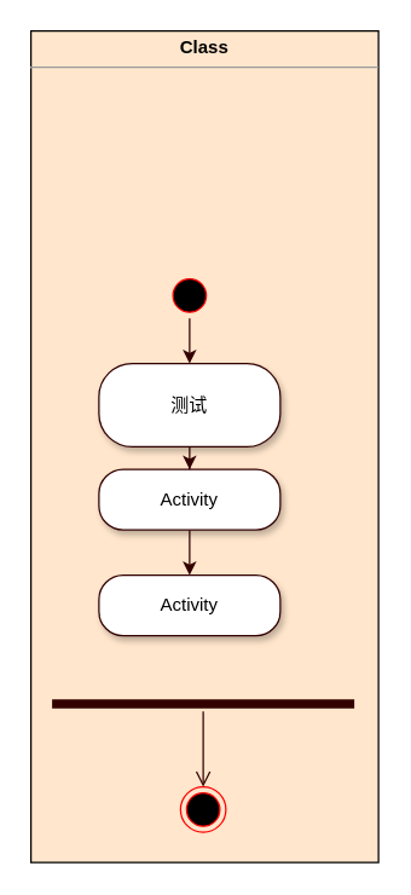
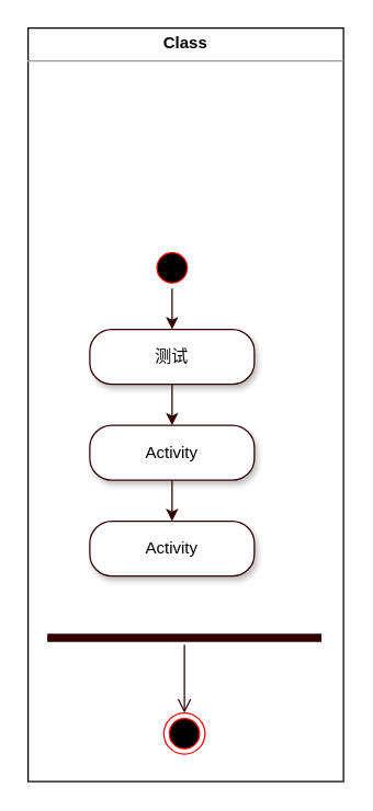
  <mxCell id="0" />
  <mxCell id="1" parent="0" />
- <mxCell id="2" value="&lt;p style=&quot;margin:0px;margin-top:4px;text-align:center;&quot;&gt;&lt;b&gt;Class&lt;/b&gt;&lt;/p&gt;&lt;hr size=&quot;1&quot;/&gt;&lt;div style=&quot;height:2px;&quot;&gt;&lt;/div&gt;" style="verticalAlign=top;align=left;overflow=fill;fontSize=12;fontFamily=Helvetica;html=1;fillColor=#ffe6cc;" vertex="1" parent="1"><mxGeometry x="20" y="20" width="230" height="550" as="geometry" /></mxCell>
+ <mxCell id="2" value="&lt;p style=&quot;margin:0px;margin-top:4px;text-align:center;&quot;&gt;&lt;b&gt;Class&lt;/b&gt;&lt;/p&gt;&lt;hr size=&quot;1&quot;/&gt;&lt;div style=&quot;height:2px;&quot;&gt;&lt;/div&gt;" style="verticalAlign=top;align=left;overflow=fill;fontSize=12;fontFamily=Helvetica;html=1;" vertex="1" parent="1"><mxGeometry x="20" y="20" width="230" height="550" as="geometry" /></mxCell>
  <mxCell id="3" value="" style="ellipse;html=1;shape=endState;fillColor=#000000;strokeColor=#ff0000;" vertex="1" parent="1"><mxGeometry x="119" y="520" width="30" height="30" as="geometry" /></mxCell>
  <mxCell id="4" style="edgeStyle=orthogonalEdgeStyle;rounded=0;orthogonalLoop=1;jettySize=auto;html=1;exitX=0.5;exitY=1;exitDx=0;exitDy=0;strokeColor=#330000;" edge="1" parent="1" source="5" target="7"><mxGeometry relative="1" as="geometry" /></mxCell>
  <mxCell id="5" value="" style="ellipse;html=1;shape=startState;fillColor=#000000;strokeColor=#ff0000;" vertex="1" parent="1"><mxGeometry x="110" y="180" width="30" height="30" as="geometry" /></mxCell>
  <mxCell id="6" style="edgeStyle=orthogonalEdgeStyle;rounded=0;orthogonalLoop=1;jettySize=auto;html=1;exitX=0.5;exitY=1;exitDx=0;exitDy=0;strokeColor=#330000;" edge="1" parent="1" source="7" target="11"><mxGeometry relative="1" as="geometry" /></mxCell>
- <mxCell id="7" value="测试" style="rounded=1;whiteSpace=wrap;html=1;arcSize=40;fontColor=#000000;fillColor=#FFFFFF;strokeColor=#330000;shadow=1;" vertex="1" parent="1"><mxGeometry x="65" y="240" width="120" height="55" as="geometry" /></mxCell>
+ <mxCell id="7" value="测试" style="rounded=1;whiteSpace=wrap;html=1;arcSize=40;fontColor=#000000;fillColor=#FFFFFF;strokeColor=#330000;shadow=1;" vertex="1" parent="1"><mxGeometry x="65" y="240" width="120" height="40" as="geometry" /></mxCell>
  <mxCell id="8" value="" style="shape=line;html=1;strokeWidth=6;strokeColor=#330000;" vertex="1" parent="1"><mxGeometry x="34" y="460" width="200" height="10" as="geometry" /></mxCell>
  <mxCell id="9" value="" style="edgeStyle=orthogonalEdgeStyle;html=1;verticalAlign=bottom;endArrow=open;endSize=8;strokeColor=#330000;rounded=0;entryX=0.5;entryY=0;entryDx=0;entryDy=0;" edge="1" source="8" parent="1" target="3"><mxGeometry relative="1" as="geometry"><mxPoint x="-20" y="520" as="targetPoint" /></mxGeometry></mxCell>
  <mxCell id="10" style="edgeStyle=orthogonalEdgeStyle;rounded=0;orthogonalLoop=1;jettySize=auto;html=1;exitX=0.5;exitY=1;exitDx=0;exitDy=0;strokeColor=#330000;" edge="1" parent="1" source="11" target="12"><mxGeometry relative="1" as="geometry" /></mxCell>
  <mxCell id="11" value="Activity" style="rounded=1;whiteSpace=wrap;html=1;arcSize=40;fontColor=#000000;fillColor=#FFFFFF;strokeColor=#330000;shadow=1;" vertex="1" parent="1"><mxGeometry x="65" y="310" width="120" height="40" as="geometry" /></mxCell>
  <mxCell id="12" value="Activity" style="rounded=1;whiteSpace=wrap;html=1;arcSize=40;fontColor=#000000;fillColor=#FFFFFF;strokeColor=#330000;shadow=1;" vertex="1" parent="1"><mxGeometry x="65" y="380" width="120" height="40" as="geometry" /></mxCell>
